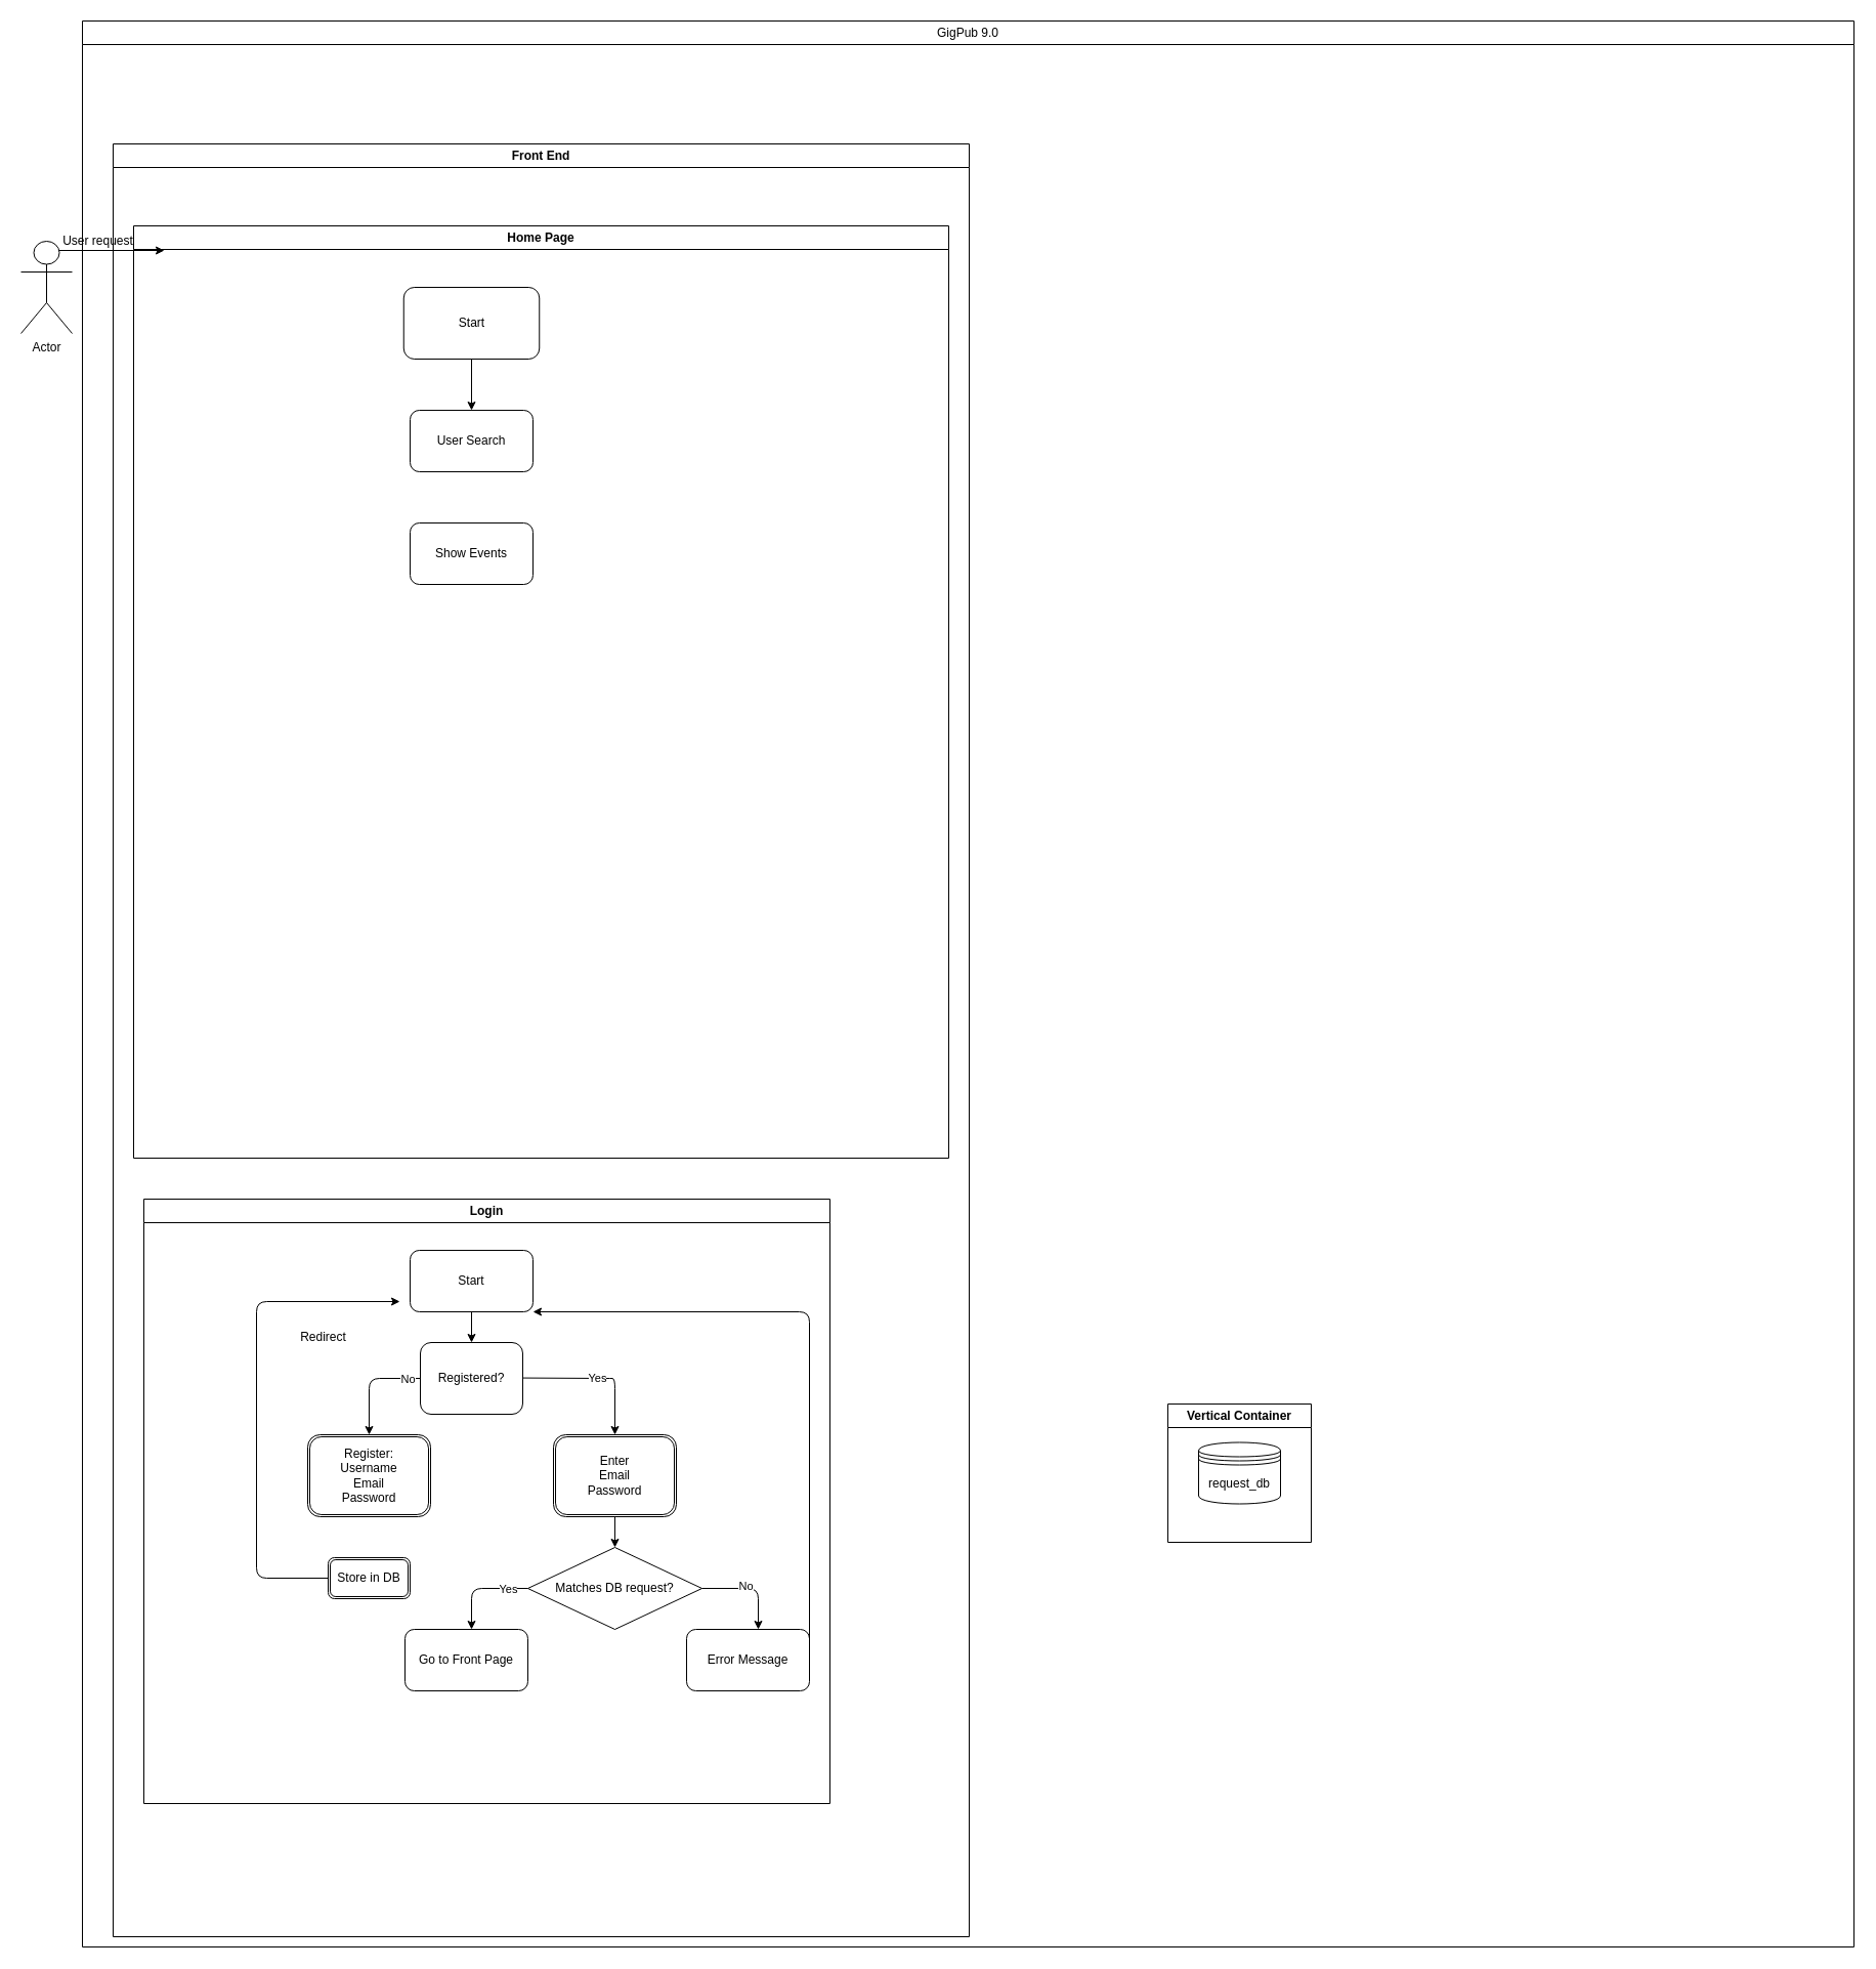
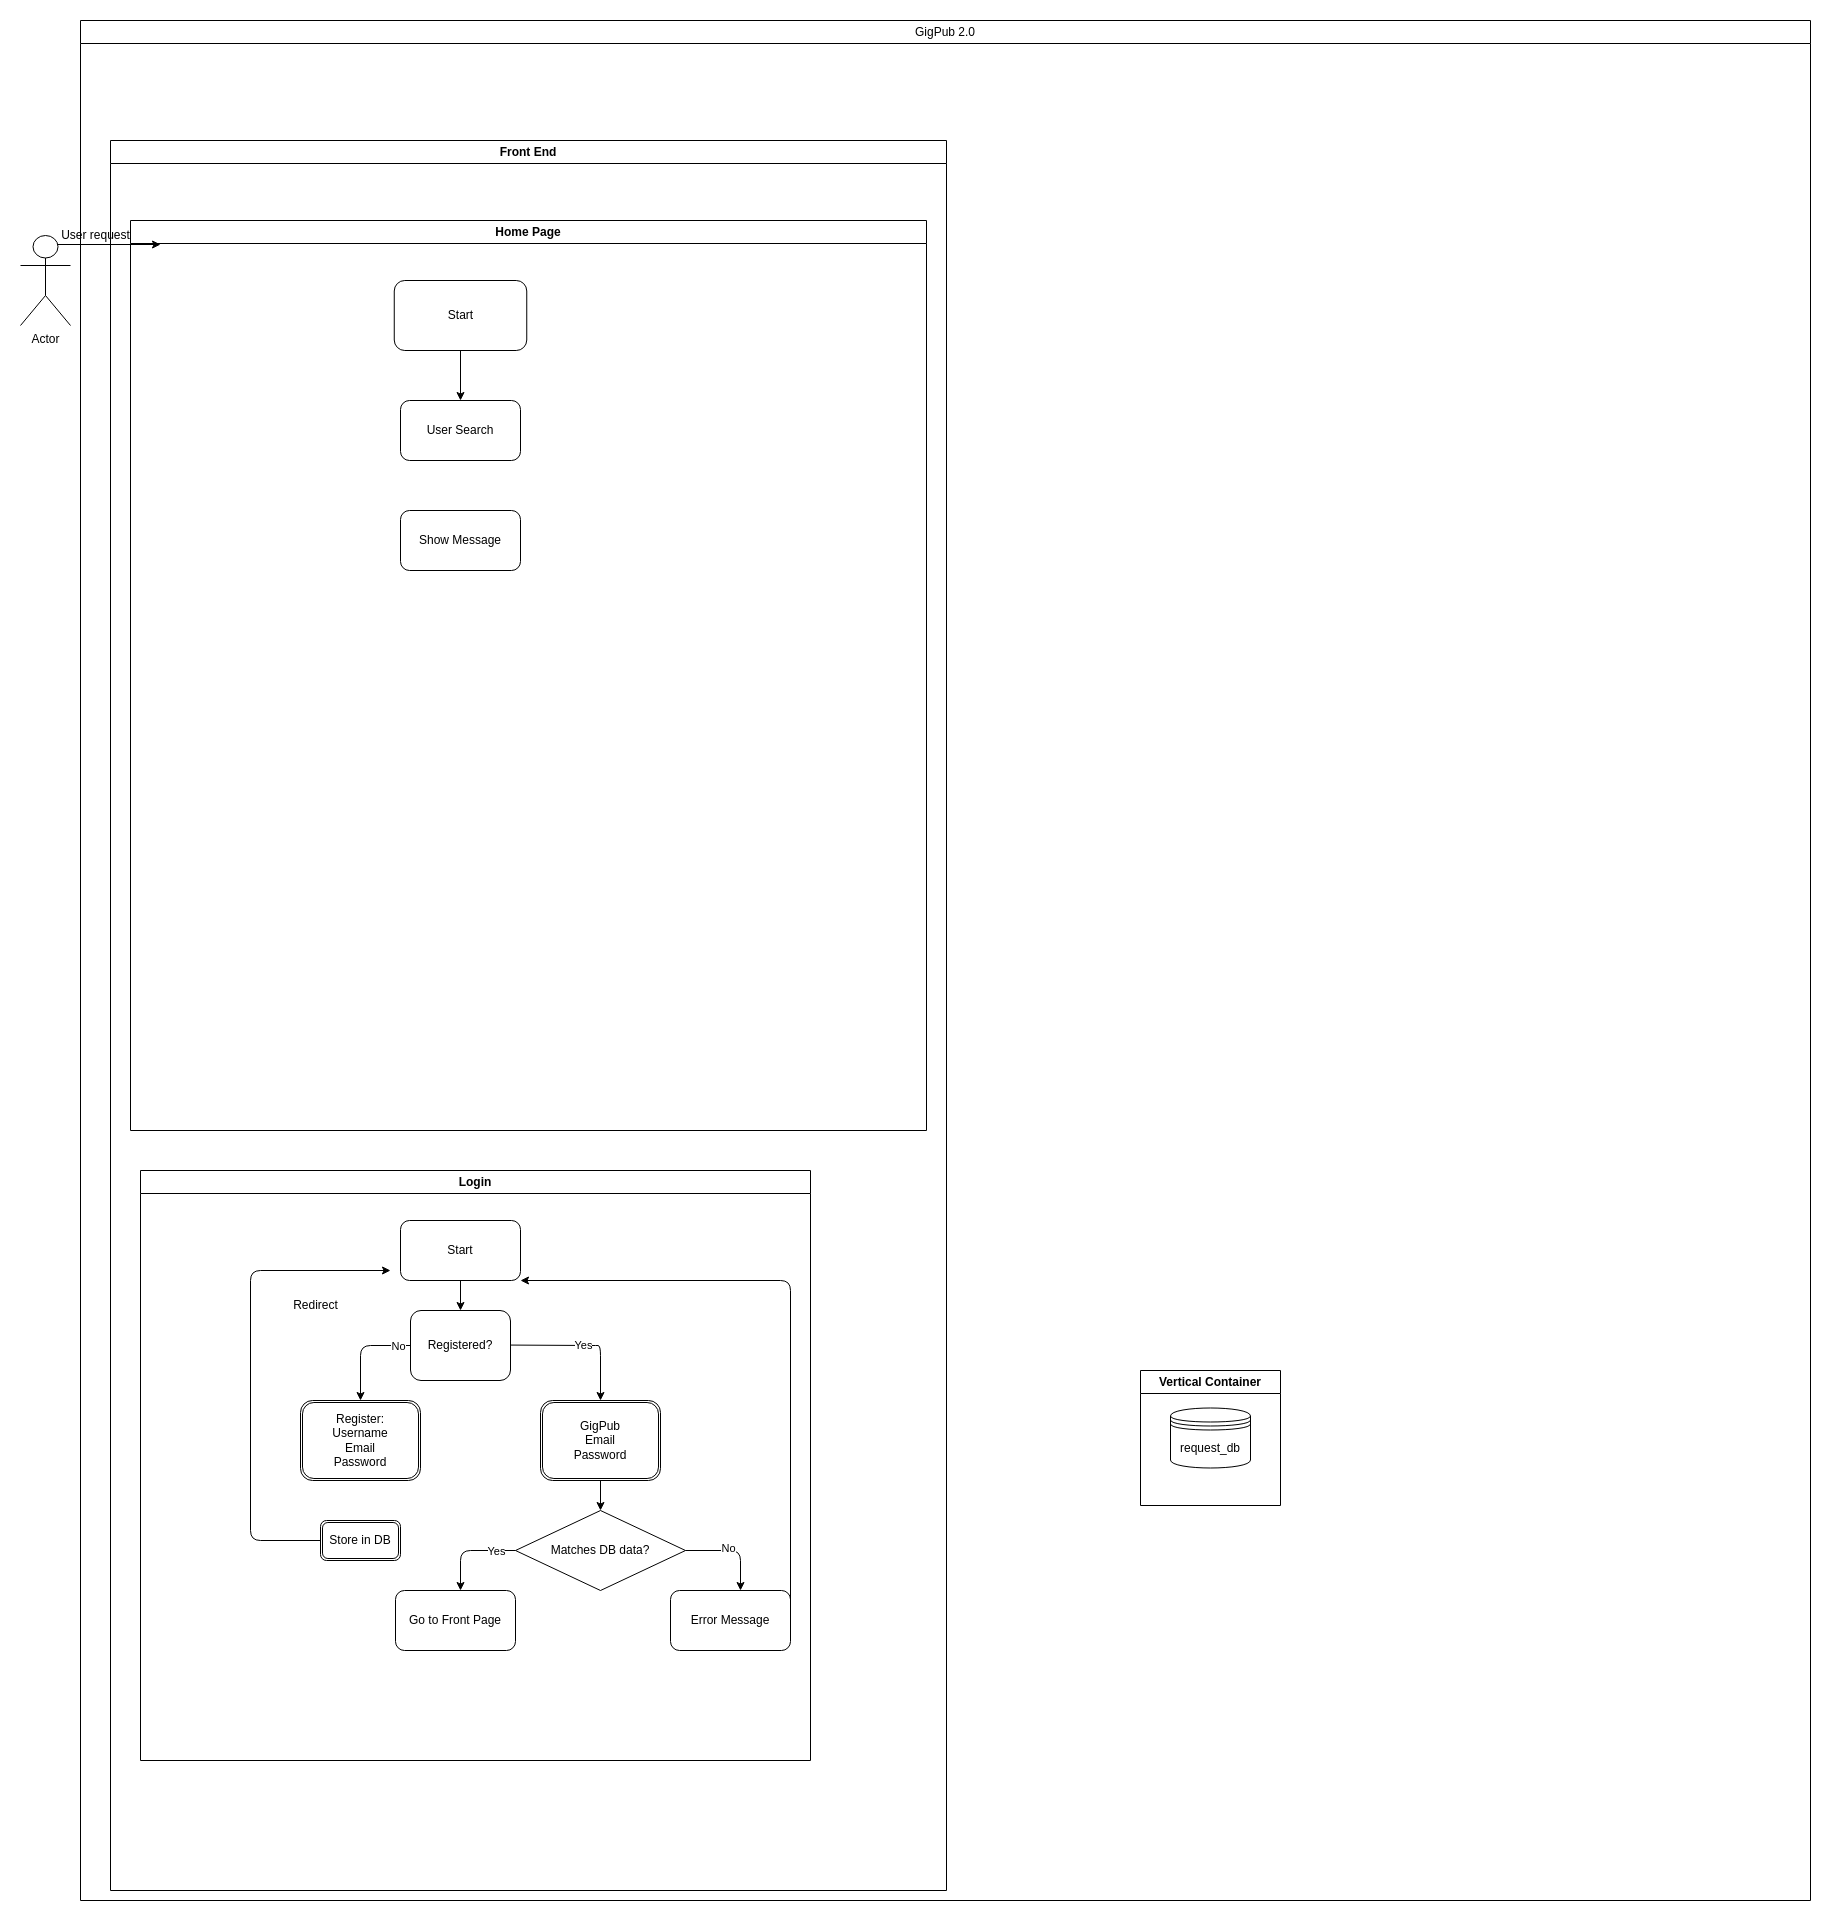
  <mxCell id="0" />
  <mxCell id="1" parent="0" />
- <mxCell id="2" value="GigPub 9.0" style="swimlane;whiteSpace=wrap;html=1;fontStyle=0" vertex="1" parent="1"><mxGeometry x="80" y="20" width="1730" height="1880" as="geometry" /></mxCell>
+ <mxCell id="2" value="GigPub 2.0" style="swimlane;whiteSpace=wrap;html=1;fontStyle=0" vertex="1" parent="1"><mxGeometry x="80" y="20" width="1730" height="1880" as="geometry" /></mxCell>
  <mxCell id="3" value="Vertical Container" style="swimlane;whiteSpace=wrap;html=1;" vertex="1" parent="2"><mxGeometry x="1060" y="1350" width="140" height="135" as="geometry" /></mxCell>
  <mxCell id="4" value="request_db" style="shape=datastore;whiteSpace=wrap;html=1;" vertex="1" parent="3"><mxGeometry x="30" y="37.5" width="80" height="60" as="geometry" /></mxCell>
  <mxCell id="5" value="Front End" style="swimlane;whiteSpace=wrap;html=1;" vertex="1" parent="2"><mxGeometry x="30" y="120" width="836" height="1750" as="geometry" /></mxCell>
  <mxCell id="6" value="Home Page" style="swimlane;whiteSpace=wrap;html=1;" vertex="1" parent="5"><mxGeometry x="20" y="80" width="796" height="910" as="geometry" /></mxCell>
  <mxCell id="7" value="Start" style="rounded=1;whiteSpace=wrap;html=1;" vertex="1" parent="6"><mxGeometry x="263.75" y="60" width="132.5" height="70" as="geometry" /></mxCell>
  <mxCell id="8" value="User Search" style="rounded=1;whiteSpace=wrap;html=1;" vertex="1" parent="6"><mxGeometry x="270" y="180" width="120" height="60" as="geometry" /></mxCell>
  <mxCell id="9" style="edgeStyle=none;html=1;" edge="1" parent="6" source="7" target="8"><mxGeometry relative="1" as="geometry"><mxPoint x="330" y="180" as="targetPoint" /></mxGeometry></mxCell>
- <mxCell id="10" value="Show Events" style="rounded=1;whiteSpace=wrap;html=1;" vertex="1" parent="6"><mxGeometry x="270" y="290" width="120" height="60" as="geometry" /></mxCell>
+ <mxCell id="10" value="Show Message" style="rounded=1;whiteSpace=wrap;html=1;" vertex="1" parent="6"><mxGeometry x="270" y="290" width="120" height="60" as="geometry" /></mxCell>
  <mxCell id="11" value="Login" style="swimlane;whiteSpace=wrap;html=1;" vertex="1" parent="5"><mxGeometry x="30" y="1030" width="670" height="590" as="geometry" /></mxCell>
  <mxCell id="12" value="Registered?" style="whiteSpace=wrap;html=1;rounded=1;" vertex="1" parent="11"><mxGeometry x="270" y="140" width="100" height="70" as="geometry" /></mxCell>
  <mxCell id="13" style="edgeStyle=none;html=1;entryX=0.5;entryY=0;entryDx=0;entryDy=0;" edge="1" parent="11" source="14" target="12"><mxGeometry relative="1" as="geometry" /></mxCell>
  <mxCell id="14" value="Start" style="rounded=1;whiteSpace=wrap;html=1;" vertex="1" parent="11"><mxGeometry x="260" y="50" width="120" height="60" as="geometry" /></mxCell>
  <mxCell id="15" value="" style="endArrow=classic;html=1;" edge="1" parent="11"><mxGeometry relative="1" as="geometry"><mxPoint x="370" y="174.57" as="sourcePoint" /><mxPoint x="460" y="230" as="targetPoint" /><Array as="points"><mxPoint x="450" y="175" /><mxPoint x="460" y="175" /></Array></mxGeometry></mxCell>
  <mxCell id="16" value="Yes" style="edgeLabel;resizable=0;html=1;align=center;verticalAlign=middle;" connectable="0" vertex="1" parent="15"><mxGeometry relative="1" as="geometry" /></mxCell>
  <mxCell id="17" value="Register:&lt;br&gt;Username&lt;br&gt;Email&lt;br&gt;Password" style="shape=ext;double=1;rounded=1;whiteSpace=wrap;html=1;" vertex="1" parent="11"><mxGeometry x="160" y="230" width="120" height="80" as="geometry" /></mxCell>
- <mxCell id="18" value="Enter&lt;br&gt;Email&lt;br&gt;Password" style="shape=ext;double=1;rounded=1;whiteSpace=wrap;html=1;" vertex="1" parent="11"><mxGeometry x="400" y="230" width="120" height="80" as="geometry" /></mxCell>
+ <mxCell id="18" value="GigPub&lt;br&gt;Email&lt;br&gt;Password" style="shape=ext;double=1;rounded=1;whiteSpace=wrap;html=1;" vertex="1" parent="11"><mxGeometry x="400" y="230" width="120" height="80" as="geometry" /></mxCell>
  <mxCell id="19" value="Store in DB" style="shape=ext;double=1;rounded=1;whiteSpace=wrap;html=1;" vertex="1" parent="11"><mxGeometry x="180" y="350" width="80" height="40" as="geometry" /></mxCell>
  <mxCell id="20" value="Redirect" style="text;html=1;align=center;verticalAlign=middle;resizable=0;points=[];autosize=1;strokeColor=none;fillColor=none;" vertex="1" parent="11"><mxGeometry x="140" y="120" width="70" height="30" as="geometry" /></mxCell>
- <mxCell id="21" value="Matches DB request?" style="rhombus;whiteSpace=wrap;html=1;" vertex="1" parent="11"><mxGeometry x="375" y="340" width="170" height="80" as="geometry" /></mxCell>
+ <mxCell id="21" value="Matches DB data?" style="rhombus;whiteSpace=wrap;html=1;" vertex="1" parent="11"><mxGeometry x="375" y="340" width="170" height="80" as="geometry" /></mxCell>
  <mxCell id="22" style="edgeStyle=none;html=1;exitX=0.5;exitY=1;exitDx=0;exitDy=0;" edge="1" parent="11" source="18" target="21"><mxGeometry relative="1" as="geometry"><mxPoint x="460" y="350" as="targetPoint" /></mxGeometry></mxCell>
  <mxCell id="23" value="Go to Front Page" style="rounded=1;whiteSpace=wrap;html=1;" vertex="1" parent="11"><mxGeometry x="255" y="420" width="120" height="60" as="geometry" /></mxCell>
  <mxCell id="24" value="Error Message" style="rounded=1;whiteSpace=wrap;html=1;" vertex="1" parent="11"><mxGeometry x="530" y="420" width="120" height="60" as="geometry" /></mxCell>
  <mxCell id="25" style="edgeStyle=none;html=1;exitX=1;exitY=0.5;exitDx=0;exitDy=0;entryX=1;entryY=1;entryDx=0;entryDy=0;" edge="1" parent="11" source="24" target="14"><mxGeometry relative="1" as="geometry"><mxPoint x="650" y="100" as="targetPoint" /><Array as="points"><mxPoint x="650" y="110" /></Array></mxGeometry></mxCell>
  <mxCell id="26" style="edgeStyle=none;html=1;exitX=0.75;exitY=0.1;exitDx=0;exitDy=0;exitPerimeter=0;" edge="1" parent="1" source="27"><mxGeometry relative="1" as="geometry"><mxPoint x="160" y="244" as="targetPoint" /><Array as="points" /></mxGeometry></mxCell>
  <mxCell id="27" value="Actor" style="shape=umlActor;verticalLabelPosition=bottom;verticalAlign=top;html=1;outlineConnect=0;" vertex="1" parent="1"><mxGeometry y="235" width="50" height="90" as="geometry" x="20" /></mxCell>
  <mxCell id="28" value="User request" style="text;html=1;align=center;verticalAlign=middle;resizable=0;points=[];autosize=1;strokeColor=none;fillColor=none;" vertex="1" parent="1"><mxGeometry x="50" y="220" width="90" height="30" as="geometry" /></mxCell>
  <mxCell id="29" style="edgeStyle=none;html=1;exitX=0;exitY=0.5;exitDx=0;exitDy=0;" edge="1" parent="1" source="12"><mxGeometry relative="1" as="geometry"><mxPoint x="360" y="1400" as="targetPoint" /><Array as="points"><mxPoint x="360" y="1345" /></Array></mxGeometry></mxCell>
  <mxCell id="30" value="No" style="edgeLabel;html=1;align=center;verticalAlign=middle;resizable=0;points=[];" vertex="1" connectable="0" parent="29"><mxGeometry x="-0.745" relative="1" as="geometry"><mxPoint as="offset" /></mxGeometry></mxCell>
  <mxCell id="31" style="edgeStyle=none;html=1;exitX=0;exitY=0.5;exitDx=0;exitDy=0;" edge="1" parent="1" source="19"><mxGeometry relative="1" as="geometry"><mxPoint x="390" y="1270" as="targetPoint" /><Array as="points"><mxPoint x="250" y="1540" /><mxPoint x="250" y="1270" /></Array></mxGeometry></mxCell>
  <mxCell id="32" style="edgeStyle=none;html=1;exitX=1;exitY=0.5;exitDx=0;exitDy=0;" edge="1" parent="1" source="21"><mxGeometry relative="1" as="geometry"><mxPoint x="740" y="1590" as="targetPoint" /><Array as="points"><mxPoint x="740" y="1550" /></Array></mxGeometry></mxCell>
  <mxCell id="33" value="No" style="edgeLabel;html=1;align=center;verticalAlign=middle;resizable=0;points=[];" vertex="1" connectable="0" parent="32"><mxGeometry x="-0.116" y="3" relative="1" as="geometry"><mxPoint as="offset" /></mxGeometry></mxCell>
  <mxCell id="34" style="edgeStyle=none;html=1;exitX=0;exitY=0.5;exitDx=0;exitDy=0;" edge="1" parent="1" source="21"><mxGeometry relative="1" as="geometry"><mxPoint x="460" y="1590" as="targetPoint" /><Array as="points"><mxPoint x="460" y="1550" /></Array></mxGeometry></mxCell>
  <mxCell id="35" value="Yes" style="edgeLabel;html=1;align=center;verticalAlign=middle;resizable=0;points=[];" vertex="1" connectable="0" parent="34"><mxGeometry x="-0.579" relative="1" as="geometry"><mxPoint as="offset" /></mxGeometry></mxCell>
